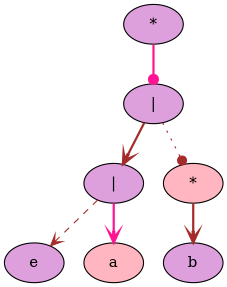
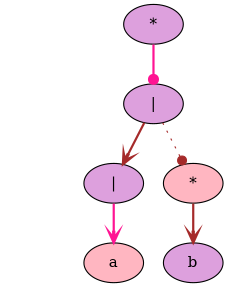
  digraph {
    node [style=filled fillcolor=plum]
    edge [color=brown style=bold arrowhead=vee]
    n1 [label="*"]
    n2 [label="|"]
    n3 [label="|"]
    n4 [label="*" fillcolor=lightpink]
-   n5 [label=e]
    n6 [label=a fillcolor=lightpink]
    n7 [label=b]
    n1 -> n2 [color=deeppink arrowhead=dot]
    n2 -> n3
    n2 -> n4 [style=dotted arrowhead=dot]
-   n3 -> n5 [style=dashed]
    n3 -> n6 [color=deeppink]
    n4 -> n7
  }
